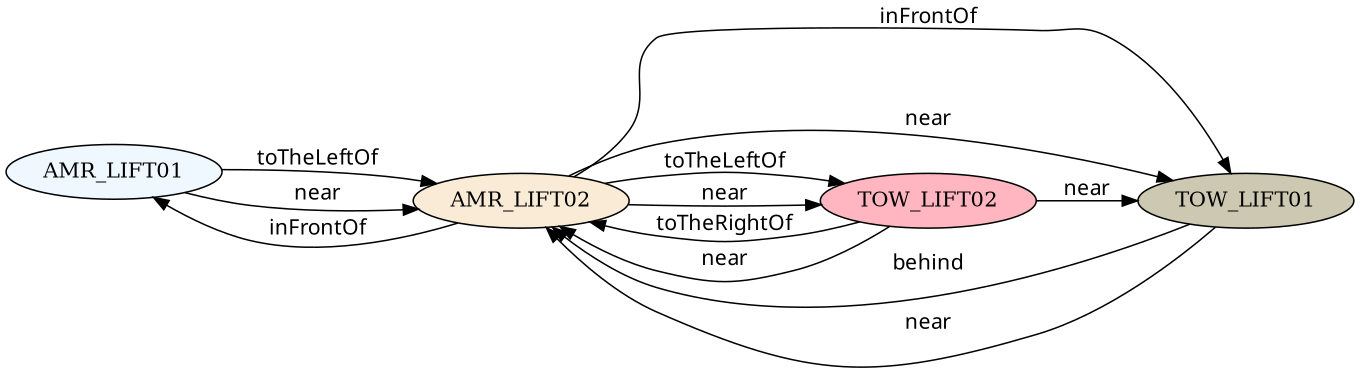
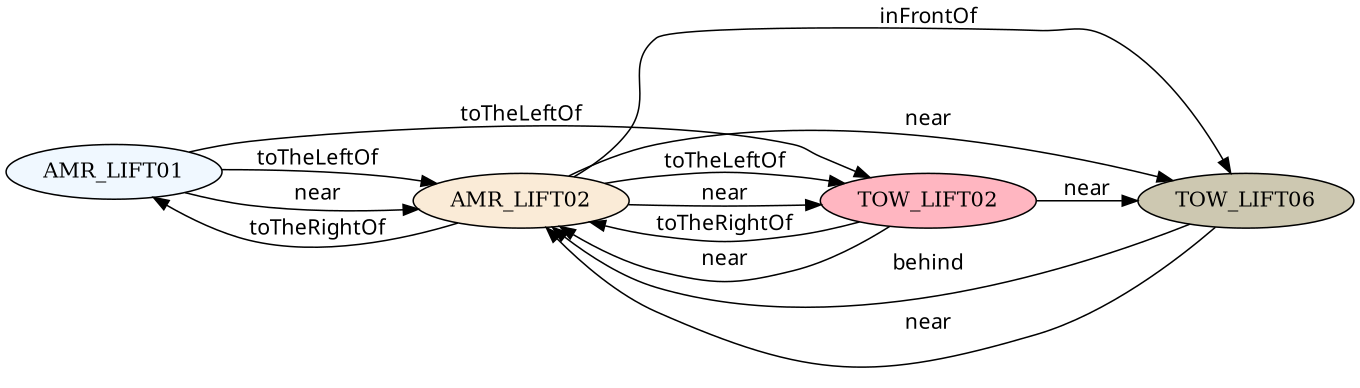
  digraph {
    rankdir=LR
    node [style=filled]
    edge [color=black fontname=Sans style=filled]
    n1 [fillcolor=aliceblue label=AMR_LIFT01]
    n2 [fillcolor=antiquewhite label=AMR_LIFT02]
    n3 [fillcolor=lightpink label=TOW_LIFT02]
-   n4 [fillcolor=cornsilk3 label=TOW_LIFT01]
+   n4 [fillcolor=cornsilk3 label=TOW_LIFT06]
    n1 -> n2 [label=toTheLeftOf]
    n1 -> n2 [label=near]
-   n2 -> n1 [label=inFrontOf]
+   n1 -> n3 [label=toTheLeftOf]
+   n2 -> n1 [label=toTheRightOf]
    n2 -> n3 [label=toTheLeftOf]
    n2 -> n3 [label=near]
    n2 -> n4 [label=inFrontOf]
    n2 -> n4 [label=near]
    n3 -> n2 [label=toTheRightOf]
    n3 -> n2 [label=near]
    n3 -> n4 [label=near]
    n4 -> n2 [label=behind]
    n4 -> n2 [label=near]
  }
